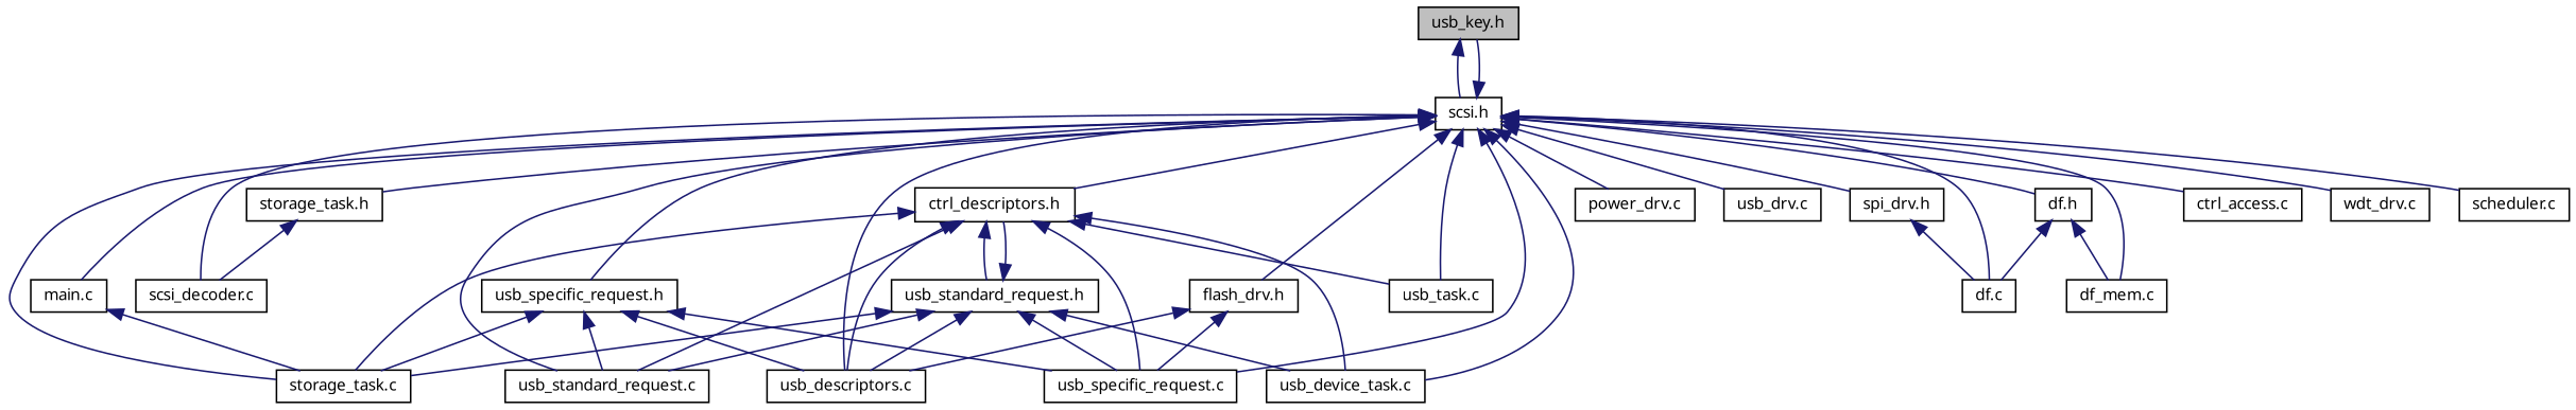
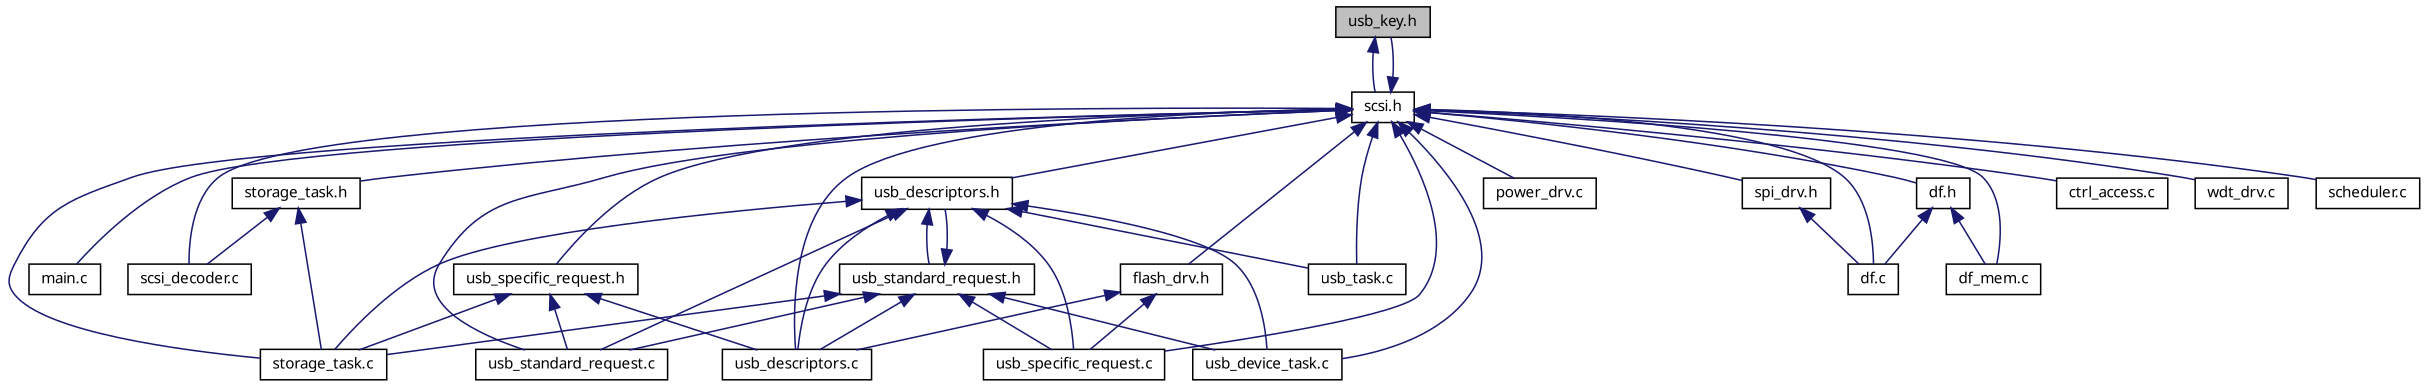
  digraph {
    node [color=black fillcolor=white fontname="FreeSans.ttf" fontsize=10 shape=record style=filled]
    edge [color=midnightblue dir=back fontname="FreeSans.ttf" fontsize=10 labelfontname="FreeSans.ttf" labelfontsize=10 style=solid]
    n1 [fillcolor=grey75 fontcolor=black height=0.2 label="usb_key.h" width=0.4]
    n2 [height=0.2 label="scsi.h" width=0.4]
    n3 [height=0.2 label="main.c" width=0.4]
    n4 [height=0.2 label="storage_task.c" width=0.4]
    n5 [height=0.2 label="storage_task.h" width=0.4]
    n6 [height=0.2 label="scsi_decoder.c" width=0.4]
-   n7 [height=0.2 label="ctrl_descriptors.h" width=0.4]
+   n7 [height=0.2 label="usb_descriptors.h" width=0.4]
    n8 [height=0.2 label="usb_descriptors.c" width=0.4]
    n9 [height=0.2 label="usb_specific_request.c" width=0.4]
    n10 [height=0.2 label="usb_device_task.c" width=0.4]
    n11 [height=0.2 label="usb_standard_request.c" width=0.4]
    n12 [height=0.2 label="usb_task.c" width=0.4]
    n13 [height=0.2 label="usb_specific_request.h" width=0.4]
    n14 [height=0.2 label="flash_drv.h" width=0.4]
    n15 [height=0.2 label="power_drv.c" width=0.4]
-   n16 [height=0.2 label="usb_drv.c" width=0.4]
    n17 [height=0.2 label="df.c" width=0.4]
    n18 [height=0.2 label="df.h" width=0.4]
    n19 [height=0.2 label="df_mem.c" width=0.4]
    n20 [height=0.2 label="ctrl_access.c" width=0.4]
    n21 [height=0.2 label="spi_drv.h" width=0.4]
    n22 [height=0.2 label="wdt_drv.c" width=0.4]
    n23 [height=0.2 label="scheduler.c" width=0.4]
    n24 [height=0.2 label="usb_standard_request.h" width=0.4]
    n1 -> n2
    n2 -> n1
    n2 -> n3
    n2 -> n4
    n2 -> n5
    n2 -> n6
    n2 -> n7
    n2 -> n8
    n2 -> n9
    n2 -> n10
    n2 -> n11
    n2 -> n12
    n2 -> n13
    n2 -> n14
    n2 -> n15
-   n2 -> n16
    n2 -> n17
    n2 -> n18
    n2 -> n19
    n2 -> n20
    n2 -> n21
    n2 -> n22
    n2 -> n23
-   n3 -> n4
+   n5 -> n4
    n5 -> n6
    n7 -> n4
    n7 -> n8
    n7 -> n9
    n7 -> n10
    n7 -> n11
    n7 -> n12
    n7 -> n24
    n13 -> n4
    n13 -> n8
-   n13 -> n9
    n13 -> n11
    n14 -> n8
    n14 -> n9
    n18 -> n17
    n18 -> n19
    n21 -> n17
    n24 -> n4
    n24 -> n7
    n24 -> n8
    n24 -> n9
    n24 -> n10
    n24 -> n11
  }
